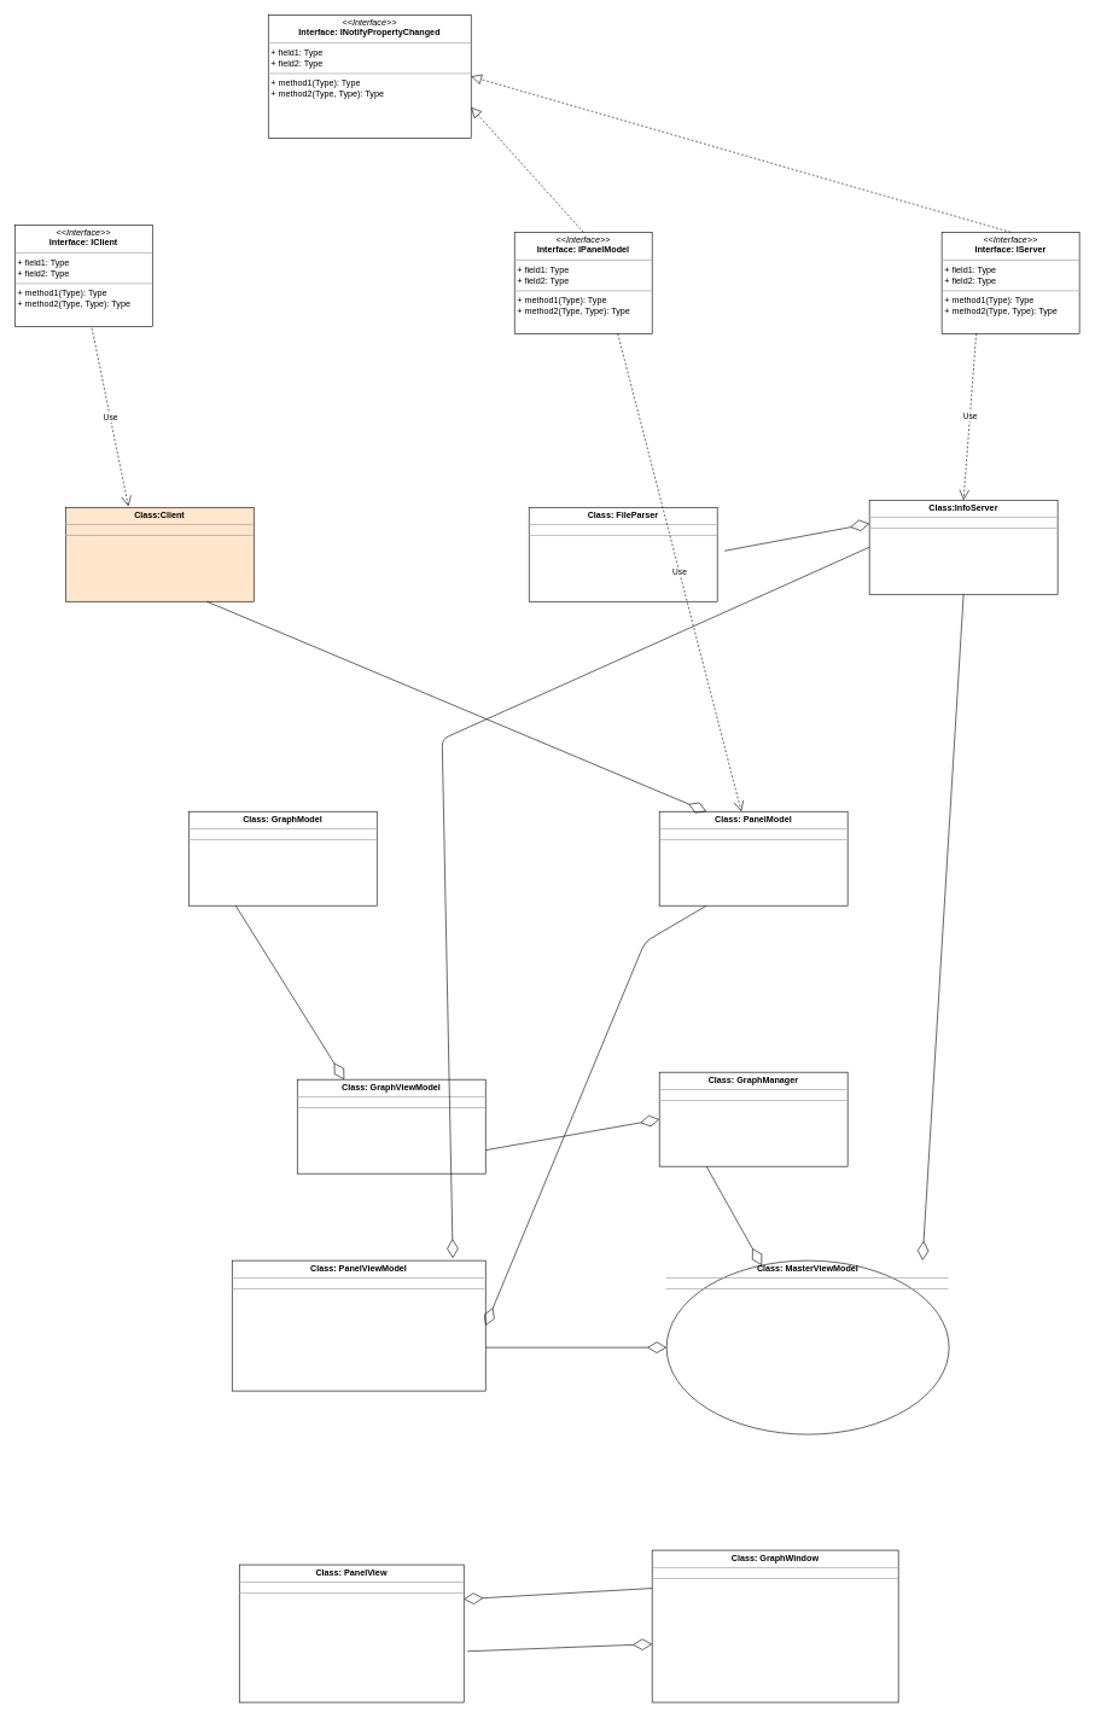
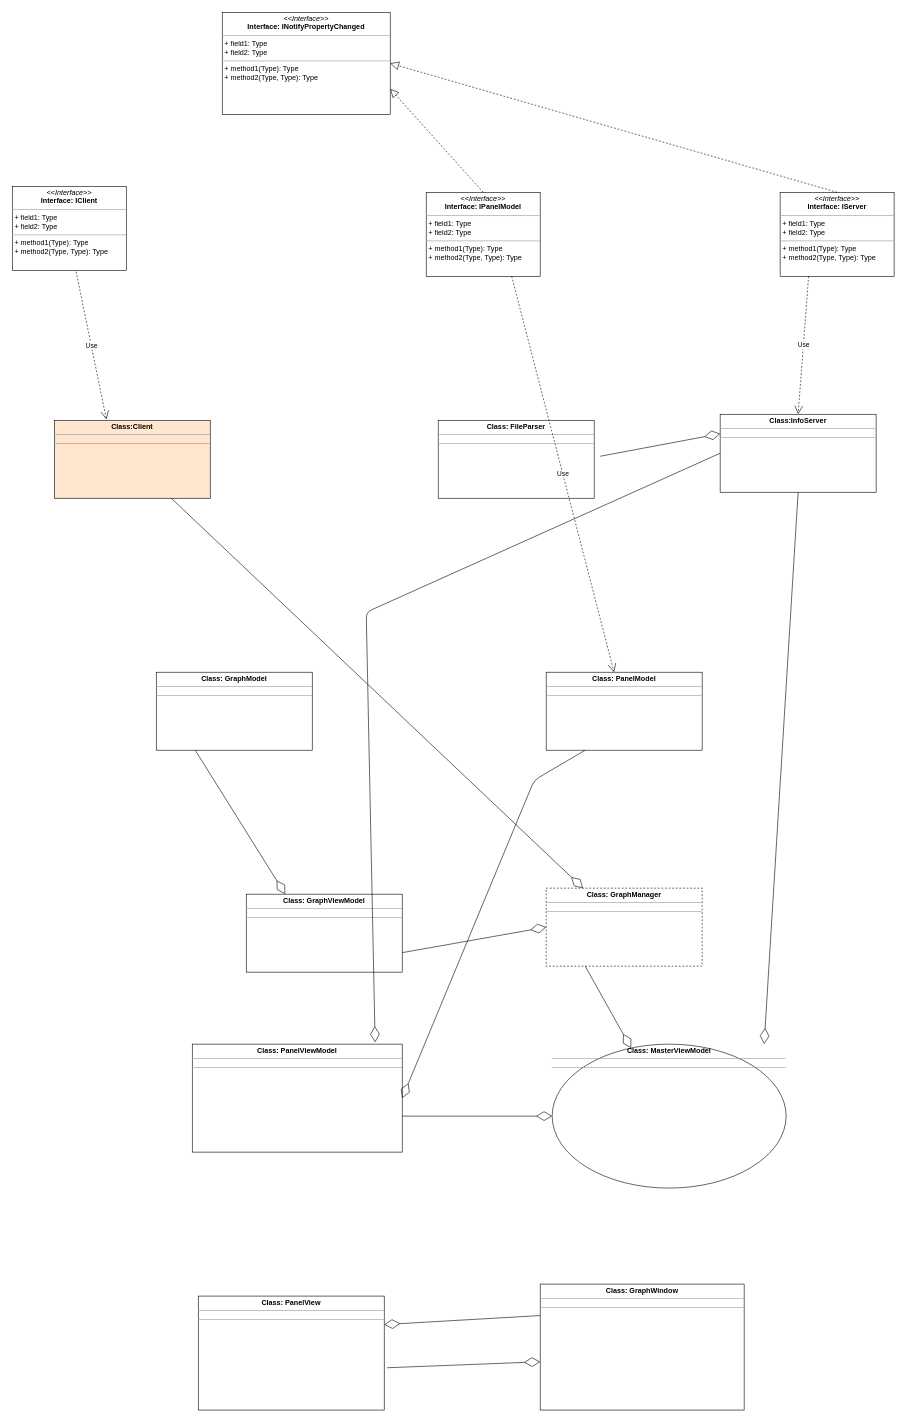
  <mxCell id="0" />
  <mxCell id="1" parent="0" />
  <mxCell id="2" value="&lt;p style=&quot;margin: 0px ; margin-top: 4px ; text-align: center&quot;&gt;&lt;i&gt;&amp;lt;&amp;lt;Interface&amp;gt;&amp;gt;&lt;/i&gt;&lt;br&gt;&lt;b&gt;Interface: IClient&lt;br&gt;&lt;/b&gt;&lt;/p&gt;&lt;hr size=&quot;1&quot;&gt;&lt;p style=&quot;margin: 0px ; margin-left: 4px&quot;&gt;+ field1: Type&lt;br&gt;+ field2: Type&lt;/p&gt;&lt;hr size=&quot;1&quot;&gt;&lt;p style=&quot;margin: 0px ; margin-left: 4px&quot;&gt;+ method1(Type): Type&lt;br&gt;+ method2(Type, Type): Type&lt;/p&gt;" style="verticalAlign=top;align=left;overflow=fill;fontSize=12;fontFamily=Helvetica;html=1;" vertex="1" parent="1"><mxGeometry x="20" y="310" width="190" height="140" as="geometry" /></mxCell>
  <mxCell id="3" value="&lt;p style=&quot;margin: 0px ; margin-top: 4px ; text-align: center&quot;&gt;&lt;i&gt;&amp;lt;&amp;lt;Interface&amp;gt;&amp;gt;&lt;/i&gt;&lt;br&gt;&lt;b&gt;Interface: IPanelModel&lt;br&gt;&lt;/b&gt;&lt;/p&gt;&lt;hr size=&quot;1&quot;&gt;&lt;p style=&quot;margin: 0px ; margin-left: 4px&quot;&gt;+ field1: Type&lt;br&gt;+ field2: Type&lt;/p&gt;&lt;hr size=&quot;1&quot;&gt;&lt;p style=&quot;margin: 0px ; margin-left: 4px&quot;&gt;+ method1(Type): Type&lt;br&gt;+ method2(Type, Type): Type&lt;/p&gt;" style="verticalAlign=top;align=left;overflow=fill;fontSize=12;fontFamily=Helvetica;html=1;" vertex="1" parent="1"><mxGeometry x="710" y="320" width="190" height="140" as="geometry" /></mxCell>
  <mxCell id="4" value="&lt;p style=&quot;margin: 0px ; margin-top: 4px ; text-align: center&quot;&gt;&lt;i&gt;&amp;lt;&amp;lt;Interface&amp;gt;&amp;gt;&lt;/i&gt;&lt;br&gt;&lt;b&gt;Interface: IServer&lt;br&gt;&lt;/b&gt;&lt;/p&gt;&lt;hr size=&quot;1&quot;&gt;&lt;p style=&quot;margin: 0px ; margin-left: 4px&quot;&gt;+ field1: Type&lt;br&gt;+ field2: Type&lt;/p&gt;&lt;hr size=&quot;1&quot;&gt;&lt;p style=&quot;margin: 0px ; margin-left: 4px&quot;&gt;+ method1(Type): Type&lt;br&gt;+ method2(Type, Type): Type&lt;/p&gt;" style="verticalAlign=top;align=left;overflow=fill;fontSize=12;fontFamily=Helvetica;html=1;" vertex="1" parent="1"><mxGeometry x="1300" y="320" width="190" height="140" as="geometry" /></mxCell>
  <mxCell id="5" value="&lt;p style=&quot;margin: 0px ; margin-top: 4px ; text-align: center&quot;&gt;&lt;i&gt;&amp;lt;&amp;lt;Interface&amp;gt;&amp;gt;&lt;/i&gt;&lt;br&gt;&lt;b&gt;Interface: INotifyPropertyChanged &lt;br&gt;&lt;/b&gt;&lt;/p&gt;&lt;hr size=&quot;1&quot;&gt;&lt;p style=&quot;margin: 0px ; margin-left: 4px&quot;&gt;+ field1: Type&lt;br&gt;+ field2: Type&lt;/p&gt;&lt;hr size=&quot;1&quot;&gt;&lt;p style=&quot;margin: 0px ; margin-left: 4px&quot;&gt;+ method1(Type): Type&lt;br&gt;+ method2(Type, Type): Type&lt;/p&gt;" style="verticalAlign=top;align=left;overflow=fill;fontSize=12;fontFamily=Helvetica;html=1;" vertex="1" parent="1"><mxGeometry x="370" y="20" width="280" height="170" as="geometry" /></mxCell>
  <mxCell id="6" value="" style="endArrow=block;dashed=1;endFill=0;endSize=12;html=1;entryX=1;entryY=0.75;entryDx=0;entryDy=0;exitX=0.5;exitY=0;exitDx=0;exitDy=0;" edge="1" parent="1" source="3" target="5"><mxGeometry width="160" relative="1" as="geometry"><mxPoint x="690" y="240" as="sourcePoint" /><mxPoint x="850" y="240" as="targetPoint" /></mxGeometry></mxCell>
  <mxCell id="7" value="" style="endArrow=block;dashed=1;endFill=0;endSize=12;html=1;entryX=1;entryY=0.5;entryDx=0;entryDy=0;exitX=0.5;exitY=0;exitDx=0;exitDy=0;" edge="1" parent="1" source="4" target="5"><mxGeometry width="160" relative="1" as="geometry"><mxPoint x="1230" y="250" as="sourcePoint" /><mxPoint x="1390" y="250" as="targetPoint" /></mxGeometry></mxCell>
  <mxCell id="8" value="&lt;p style=&quot;margin: 0px ; margin-top: 4px ; text-align: center&quot;&gt;&lt;b&gt;Class: PanelModel&lt;br&gt;&lt;/b&gt;&lt;/p&gt;&lt;hr size=&quot;1&quot;&gt;&lt;div style=&quot;height: 2px&quot;&gt;&lt;/div&gt;&lt;hr size=&quot;1&quot;&gt;&lt;div style=&quot;height: 2px&quot;&gt;&lt;/div&gt;" style="verticalAlign=top;align=left;overflow=fill;fontSize=12;fontFamily=Helvetica;html=1;" vertex="1" parent="1"><mxGeometry x="910" y="1120" width="260" height="130" as="geometry" /></mxCell>
  <mxCell id="9" value="&lt;p style=&quot;margin: 0px ; margin-top: 4px ; text-align: center&quot;&gt;&lt;b&gt;Class: FileParser&lt;br&gt;&lt;/b&gt;&lt;/p&gt;&lt;hr size=&quot;1&quot;&gt;&lt;div style=&quot;height: 2px&quot;&gt;&lt;/div&gt;&lt;hr size=&quot;1&quot;&gt;&lt;div style=&quot;height: 2px&quot;&gt;&lt;/div&gt;" style="verticalAlign=top;align=left;overflow=fill;fontSize=12;fontFamily=Helvetica;html=1;" vertex="1" parent="1"><mxGeometry x="730" y="700" width="260" height="130" as="geometry" /></mxCell>
  <mxCell id="10" value="&lt;p style=&quot;margin: 0px ; margin-top: 4px ; text-align: center&quot;&gt;&lt;b&gt;Class:InfoServer&lt;/b&gt;&lt;/p&gt;&lt;hr size=&quot;1&quot;&gt;&lt;div style=&quot;height: 2px&quot;&gt;&lt;/div&gt;&lt;hr size=&quot;1&quot;&gt;&lt;div style=&quot;height: 2px&quot;&gt;&lt;/div&gt;" style="verticalAlign=top;align=left;overflow=fill;fontSize=12;fontFamily=Helvetica;html=1;" vertex="1" parent="1"><mxGeometry x="1200" y="690" width="260" height="130" as="geometry" /></mxCell>
  <mxCell id="11" value="&lt;p style=&quot;margin: 0px ; margin-top: 4px ; text-align: center&quot;&gt;&lt;b&gt;Class:Client&lt;/b&gt;&lt;/p&gt;&lt;hr size=&quot;1&quot;&gt;&lt;div style=&quot;height: 2px&quot;&gt;&lt;/div&gt;&lt;hr size=&quot;1&quot;&gt;&lt;div style=&quot;height: 2px&quot;&gt;&lt;/div&gt;" style="verticalAlign=top;align=left;overflow=fill;fontSize=12;fontFamily=Helvetica;html=1;fillColor=#ffe6cc;" vertex="1" parent="1"><mxGeometry x="90" y="700" width="260" height="130" as="geometry" /></mxCell>
- <mxCell id="12" value="&lt;p style=&quot;margin: 0px ; margin-top: 4px ; text-align: center&quot;&gt;&lt;b&gt;Class: GraphManager&lt;br&gt;&lt;/b&gt;&lt;/p&gt;&lt;hr size=&quot;1&quot;&gt;&lt;div style=&quot;height: 2px&quot;&gt;&lt;/div&gt;&lt;hr size=&quot;1&quot;&gt;&lt;div style=&quot;height: 2px&quot;&gt;&lt;/div&gt;" style="verticalAlign=top;align=left;overflow=fill;fontSize=12;fontFamily=Helvetica;html=1;" vertex="1" parent="1"><mxGeometry x="910" y="1480" width="260" height="130" as="geometry" /></mxCell>
+ <mxCell id="12" value="&lt;p style=&quot;margin: 0px ; margin-top: 4px ; text-align: center&quot;&gt;&lt;b&gt;Class: GraphManager&lt;br&gt;&lt;/b&gt;&lt;/p&gt;&lt;hr size=&quot;1&quot;&gt;&lt;div style=&quot;height: 2px&quot;&gt;&lt;/div&gt;&lt;hr size=&quot;1&quot;&gt;&lt;div style=&quot;height: 2px&quot;&gt;&lt;/div&gt;" style="verticalAlign=top;align=left;overflow=fill;fontSize=12;fontFamily=Helvetica;html=1;dashed=1;" vertex="1" parent="1"><mxGeometry x="910" y="1480" width="260" height="130" as="geometry" /></mxCell>
  <mxCell id="13" value="&lt;p style=&quot;margin: 0px ; margin-top: 4px ; text-align: center&quot;&gt;&lt;b&gt;Class: MasterViewModel&lt;br&gt;&lt;/b&gt;&lt;/p&gt;&lt;hr size=&quot;1&quot;&gt;&lt;div style=&quot;height: 2px&quot;&gt;&lt;/div&gt;&lt;hr size=&quot;1&quot;&gt;&lt;div style=&quot;height: 2px&quot;&gt;&lt;/div&gt;" style="ellipse;verticalAlign=top;align=left;overflow=fill;fontSize=12;fontFamily=Helvetica;html=1;" vertex="1" parent="1"><mxGeometry x="920" y="1740" width="390" height="240" as="geometry" /></mxCell>
  <mxCell id="14" value="&lt;p style=&quot;margin: 0px ; margin-top: 4px ; text-align: center&quot;&gt;&lt;b&gt;Class: GraphViewModel&lt;br&gt;&lt;/b&gt;&lt;/p&gt;&lt;hr size=&quot;1&quot;&gt;&lt;div style=&quot;height: 2px&quot;&gt;&lt;/div&gt;&lt;hr size=&quot;1&quot;&gt;&lt;div style=&quot;height: 2px&quot;&gt;&lt;/div&gt;" style="verticalAlign=top;align=left;overflow=fill;fontSize=12;fontFamily=Helvetica;html=1;" vertex="1" parent="1"><mxGeometry x="410" y="1490" width="260" height="130" as="geometry" /></mxCell>
  <mxCell id="15" value="&lt;p style=&quot;margin: 0px ; margin-top: 4px ; text-align: center&quot;&gt;&lt;b&gt;Class: GraphModel&lt;br&gt;&lt;/b&gt;&lt;/p&gt;&lt;hr size=&quot;1&quot;&gt;&lt;div style=&quot;height: 2px&quot;&gt;&lt;/div&gt;&lt;hr size=&quot;1&quot;&gt;&lt;div style=&quot;height: 2px&quot;&gt;&lt;/div&gt;" style="verticalAlign=top;align=left;overflow=fill;fontSize=12;fontFamily=Helvetica;html=1;" vertex="1" parent="1"><mxGeometry x="260" y="1120" width="260" height="130" as="geometry" /></mxCell>
  <mxCell id="16" value="&lt;p style=&quot;margin: 0px ; margin-top: 4px ; text-align: center&quot;&gt;&lt;b&gt;Class: PanelViewModel&lt;br&gt;&lt;/b&gt;&lt;/p&gt;&lt;hr size=&quot;1&quot;&gt;&lt;div style=&quot;height: 2px&quot;&gt;&lt;/div&gt;&lt;hr size=&quot;1&quot;&gt;&lt;div style=&quot;height: 2px&quot;&gt;&lt;/div&gt;" style="verticalAlign=top;align=left;overflow=fill;fontSize=12;fontFamily=Helvetica;html=1;" vertex="1" parent="1"><mxGeometry x="320" y="1740" width="350" height="180" as="geometry" /></mxCell>
  <mxCell id="17" value="&lt;p style=&quot;margin: 0px ; margin-top: 4px ; text-align: center&quot;&gt;&lt;b&gt;Class: GraphWindow&lt;br&gt;&lt;/b&gt;&lt;/p&gt;&lt;hr size=&quot;1&quot;&gt;&lt;div style=&quot;height: 2px&quot;&gt;&lt;/div&gt;&lt;hr size=&quot;1&quot;&gt;&lt;div style=&quot;height: 2px&quot;&gt;&lt;/div&gt;" style="verticalAlign=top;align=left;overflow=fill;fontSize=12;fontFamily=Helvetica;html=1;" vertex="1" parent="1"><mxGeometry x="900" y="2140" width="340" height="210" as="geometry" /></mxCell>
  <mxCell id="18" value="&lt;p style=&quot;margin: 0px ; margin-top: 4px ; text-align: center&quot;&gt;&lt;b&gt;Class: PanelView&lt;br&gt;&lt;/b&gt;&lt;/p&gt;&lt;hr size=&quot;1&quot;&gt;&lt;div style=&quot;height: 2px&quot;&gt;&lt;/div&gt;&lt;hr size=&quot;1&quot;&gt;&lt;div style=&quot;height: 2px&quot;&gt;&lt;/div&gt;" style="verticalAlign=top;align=left;overflow=fill;fontSize=12;fontFamily=Helvetica;html=1;" vertex="1" parent="1"><mxGeometry x="330" y="2160" width="310" height="190" as="geometry" /></mxCell>
  <mxCell id="19" value="" style="endArrow=diamondThin;endFill=0;endSize=24;html=1;entryX=0;entryY=0.25;entryDx=0;entryDy=0;" edge="1" parent="1" target="10"><mxGeometry width="160" relative="1" as="geometry"><mxPoint x="1000" y="760" as="sourcePoint" /><mxPoint x="1160" y="760" as="targetPoint" /></mxGeometry></mxCell>
  <mxCell id="20" value="" style="endArrow=diamondThin;endFill=0;endSize=24;html=1;exitX=0.25;exitY=1;exitDx=0;exitDy=0;" edge="1" parent="1" source="12" target="13"><mxGeometry width="160" relative="1" as="geometry"><mxPoint x="960" y="1670" as="sourcePoint" /><mxPoint x="1120" y="1670" as="targetPoint" /></mxGeometry></mxCell>
  <mxCell id="21" value="" style="endArrow=diamondThin;endFill=0;endSize=24;html=1;entryX=0;entryY=0.5;entryDx=0;entryDy=0;exitX=1;exitY=0.75;exitDx=0;exitDy=0;" edge="1" parent="1" source="14" target="12"><mxGeometry width="160" relative="1" as="geometry"><mxPoint x="700" y="1570" as="sourcePoint" /><mxPoint x="860" y="1570" as="targetPoint" /></mxGeometry></mxCell>
  <mxCell id="22" value="" style="endArrow=diamondThin;endFill=0;endSize=24;html=1;exitX=0.25;exitY=1;exitDx=0;exitDy=0;entryX=1;entryY=0.5;entryDx=0;entryDy=0;" edge="1" parent="1" source="8" target="16"><mxGeometry width="160" relative="1" as="geometry"><mxPoint x="740" y="1330" as="sourcePoint" /><mxPoint x="900" y="1330" as="targetPoint" /><Array as="points"><mxPoint x="890" y="1300" /></Array></mxGeometry></mxCell>
  <mxCell id="23" value="" style="endArrow=diamondThin;endFill=0;endSize=24;html=1;entryX=0;entryY=0.5;entryDx=0;entryDy=0;" edge="1" parent="1" target="13"><mxGeometry width="160" relative="1" as="geometry"><mxPoint x="670" y="1860" as="sourcePoint" /><mxPoint x="850" y="1860" as="targetPoint" /></mxGeometry></mxCell>
  <mxCell id="24" value="" style="endArrow=diamondThin;endFill=0;endSize=24;html=1;entryX=0.25;entryY=0;entryDx=0;entryDy=0;exitX=0.25;exitY=1;exitDx=0;exitDy=0;" edge="1" parent="1" source="15" target="14"><mxGeometry width="160" relative="1" as="geometry"><mxPoint x="330" y="1370" as="sourcePoint" /><mxPoint x="490" y="1370" as="targetPoint" /></mxGeometry></mxCell>
  <mxCell id="25" value="" style="endArrow=diamondThin;endFill=0;endSize=24;html=1;entryX=0.871;entryY=-0.017;entryDx=0;entryDy=0;exitX=0;exitY=0.5;exitDx=0;exitDy=0;entryPerimeter=0;" edge="1" parent="1" source="10" target="16"><mxGeometry width="160" relative="1" as="geometry"><mxPoint x="1230" y="730" as="sourcePoint" /><mxPoint x="670" y="1280" as="targetPoint" /><Array as="points"><mxPoint x="610" y="1020" /></Array></mxGeometry></mxCell>
- <mxCell id="26" value="" style="endArrow=diamondThin;endFill=0;endSize=24;html=1;entryX=0.25;entryY=0;entryDx=0;entryDy=0;exitX=0.75;exitY=1;exitDx=0;exitDy=0;" edge="1" parent="1" source="11" target="8"><mxGeometry width="160" relative="1" as="geometry"><mxPoint x="400" y="840" as="sourcePoint" /><mxPoint x="560" y="840" as="targetPoint" /></mxGeometry></mxCell>
+ <mxCell id="26" value="" style="endArrow=diamondThin;endFill=0;endSize=24;html=1;exitX=0.75;exitY=1;exitDx=0;exitDy=0;" edge="1" parent="1" source="11" target="12"><mxGeometry width="160" relative="1" as="geometry"><mxPoint x="400" y="840" as="sourcePoint" /><mxPoint x="560" y="840" as="targetPoint" /></mxGeometry></mxCell>
  <mxCell id="27" value="" style="endArrow=diamondThin;endFill=0;endSize=24;html=1;entryX=0;entryY=0.617;entryDx=0;entryDy=0;entryPerimeter=0;exitX=1.016;exitY=0.629;exitDx=0;exitDy=0;exitPerimeter=0;" edge="1" parent="1" source="18" target="17"><mxGeometry width="160" relative="1" as="geometry"><mxPoint x="690" y="2270" as="sourcePoint" /><mxPoint x="850" y="2270" as="targetPoint" /></mxGeometry></mxCell>
  <mxCell id="28" value="" style="endArrow=diamondThin;endFill=0;endSize=24;html=1;entryX=1;entryY=0.25;entryDx=0;entryDy=0;exitX=0;exitY=0.25;exitDx=0;exitDy=0;" edge="1" parent="1" source="17" target="18"><mxGeometry width="160" relative="1" as="geometry"><mxPoint x="720" y="2200" as="sourcePoint" /><mxPoint x="880" y="2200" as="targetPoint" /></mxGeometry></mxCell>
  <mxCell id="29" value="Use" style="endArrow=open;endSize=12;dashed=1;html=1;entryX=0.334;entryY=-0.011;entryDx=0;entryDy=0;entryPerimeter=0;exitX=0.56;exitY=1.017;exitDx=0;exitDy=0;exitPerimeter=0;" edge="1" parent="1" source="2" target="11"><mxGeometry width="160" relative="1" as="geometry"><mxPoint x="130" y="610" as="sourcePoint" /><mxPoint x="290" y="610" as="targetPoint" /></mxGeometry></mxCell>
  <mxCell id="30" value="Use" style="endArrow=open;endSize=12;dashed=1;html=1;exitX=0.75;exitY=1;exitDx=0;exitDy=0;" edge="1" parent="1" source="3" target="8"><mxGeometry width="160" relative="1" as="geometry"><mxPoint x="930" y="610" as="sourcePoint" /><mxPoint x="1090" y="610" as="targetPoint" /></mxGeometry></mxCell>
  <mxCell id="31" value="Use" style="endArrow=open;endSize=12;dashed=1;html=1;entryX=0.5;entryY=0;entryDx=0;entryDy=0;exitX=0.25;exitY=1;exitDx=0;exitDy=0;" edge="1" parent="1" source="4" target="10"><mxGeometry width="160" relative="1" as="geometry"><mxPoint x="1330" y="500" as="sourcePoint" /><mxPoint x="1490" y="500" as="targetPoint" /></mxGeometry></mxCell>
  <mxCell id="32" value="" style="endArrow=diamondThin;endFill=0;endSize=24;html=1;entryX=0.906;entryY=-0.001;entryDx=0;entryDy=0;entryPerimeter=0;exitX=0.5;exitY=1;exitDx=0;exitDy=0;" edge="1" parent="1" source="10" target="13"><mxGeometry width="160" relative="1" as="geometry"><mxPoint x="1310" y="920" as="sourcePoint" /><mxPoint x="1470" y="920" as="targetPoint" /></mxGeometry></mxCell>
